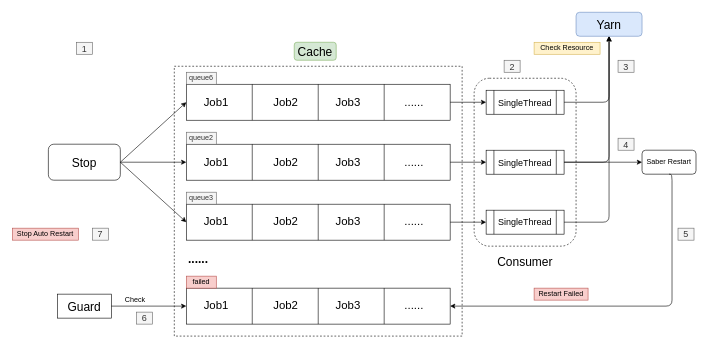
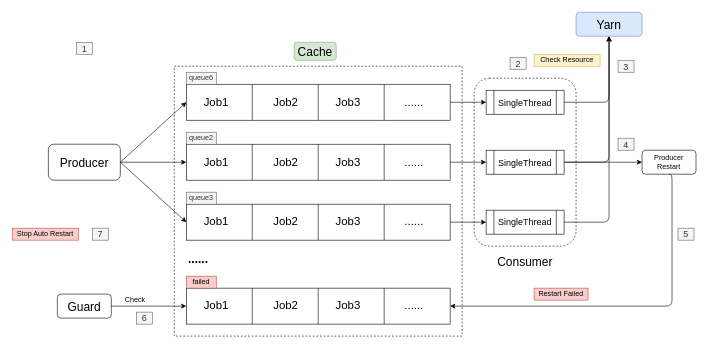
  <mxCell id="0" />
  <mxCell id="1" parent="0" />
  <mxCell id="2" value="" style="rounded=0;whiteSpace=wrap;html=1;dashed=1;" parent="1" vertex="1"><mxGeometry x="290" y="110" width="480" height="450" as="geometry" /></mxCell>
  <mxCell id="3" value="" style="rounded=1;whiteSpace=wrap;html=1;dashed=1;" parent="1" vertex="1"><mxGeometry x="790" y="130" width="170" height="280" as="geometry" /></mxCell>
- <mxCell id="4" value="&lt;font style=&quot;font-size: 20px&quot;&gt;Stop&lt;/font&gt;" style="rounded=1;whiteSpace=wrap;html=1;" parent="1" vertex="1"><mxGeometry x="80" y="240" width="120" height="60" as="geometry" /></mxCell>
+ <mxCell id="4" value="&lt;font style=&quot;font-size: 20px&quot;&gt;Producer&lt;/font&gt;" style="rounded=1;whiteSpace=wrap;html=1;" parent="1" vertex="1"><mxGeometry x="80" y="240" width="120" height="60" as="geometry" /></mxCell>
  <mxCell id="5" value="" style="group" parent="1" vertex="1" connectable="0"><mxGeometry x="310" y="120" width="440" height="80" as="geometry" /></mxCell>
  <mxCell id="6" value="" style="rounded=0;whiteSpace=wrap;html=1;" parent="5" vertex="1"><mxGeometry y="20" width="440" height="60" as="geometry" /></mxCell>
  <mxCell id="7" value="" style="endArrow=none;html=1;entryX=0.25;entryY=0;entryDx=0;entryDy=0;exitX=0.25;exitY=1;exitDx=0;exitDy=0;" parent="5" source="6" target="6" edge="1"><mxGeometry width="50" height="50" relative="1" as="geometry"><mxPoint x="80" y="170" as="sourcePoint" /><mxPoint x="130" y="120" as="targetPoint" /></mxGeometry></mxCell>
  <mxCell id="8" value="" style="endArrow=none;html=1;entryX=0.5;entryY=0;entryDx=0;entryDy=0;exitX=0.5;exitY=1;exitDx=0;exitDy=0;" parent="5" source="6" target="6" edge="1"><mxGeometry width="50" height="50" relative="1" as="geometry"><mxPoint x="120" y="90" as="sourcePoint" /><mxPoint x="120.0" y="30" as="targetPoint" /></mxGeometry></mxCell>
  <mxCell id="9" value="" style="endArrow=none;html=1;entryX=0.75;entryY=0;entryDx=0;entryDy=0;" parent="5" target="6" edge="1"><mxGeometry width="50" height="50" relative="1" as="geometry"><mxPoint x="330" y="80" as="sourcePoint" /><mxPoint x="230" y="30" as="targetPoint" /></mxGeometry></mxCell>
  <mxCell id="10" value="&lt;font style=&quot;font-size: 19px&quot;&gt;Job1&lt;/font&gt;" style="text;html=1;strokeColor=none;fillColor=none;align=center;verticalAlign=middle;whiteSpace=wrap;rounded=0;" parent="5" vertex="1"><mxGeometry x="30" y="40" width="40" height="20" as="geometry" /></mxCell>
  <mxCell id="11" value="&lt;font style=&quot;font-size: 19px&quot;&gt;Job2&lt;/font&gt;" style="text;html=1;strokeColor=none;fillColor=none;align=center;verticalAlign=middle;whiteSpace=wrap;rounded=0;" parent="5" vertex="1"><mxGeometry x="146" y="40" width="40" height="20" as="geometry" /></mxCell>
  <mxCell id="12" value="&lt;font style=&quot;font-size: 19px&quot;&gt;Job3&lt;/font&gt;" style="text;html=1;strokeColor=none;fillColor=none;align=center;verticalAlign=middle;whiteSpace=wrap;rounded=0;" parent="5" vertex="1"><mxGeometry x="250" y="40" width="40" height="20" as="geometry" /></mxCell>
  <mxCell id="13" value="&lt;font style=&quot;font-size: 19px&quot;&gt;......&lt;/font&gt;" style="text;html=1;strokeColor=none;fillColor=none;align=center;verticalAlign=middle;whiteSpace=wrap;rounded=0;" parent="5" vertex="1"><mxGeometry x="360" y="40" width="40" height="20" as="geometry" /></mxCell>
  <mxCell id="14" value="queue6" style="rounded=0;whiteSpace=wrap;html=1;fillColor=#f5f5f5;strokeColor=#666666;fontColor=#333333;" parent="5" vertex="1"><mxGeometry width="50" height="20" as="geometry" /></mxCell>
  <mxCell id="15" value="" style="group" parent="1" vertex="1" connectable="0"><mxGeometry x="310" y="220" width="440" height="80" as="geometry" /></mxCell>
  <mxCell id="16" value="" style="rounded=0;whiteSpace=wrap;html=1;" parent="15" vertex="1"><mxGeometry y="20" width="440" height="60" as="geometry" /></mxCell>
  <mxCell id="17" value="" style="endArrow=none;html=1;entryX=0.25;entryY=0;entryDx=0;entryDy=0;exitX=0.25;exitY=1;exitDx=0;exitDy=0;" parent="15" source="16" target="16" edge="1"><mxGeometry width="50" height="50" relative="1" as="geometry"><mxPoint x="80" y="170" as="sourcePoint" /><mxPoint x="130" y="120" as="targetPoint" /></mxGeometry></mxCell>
  <mxCell id="18" value="" style="endArrow=none;html=1;entryX=0.5;entryY=0;entryDx=0;entryDy=0;exitX=0.5;exitY=1;exitDx=0;exitDy=0;" parent="15" source="16" target="16" edge="1"><mxGeometry width="50" height="50" relative="1" as="geometry"><mxPoint x="120" y="90" as="sourcePoint" /><mxPoint x="120.0" y="30" as="targetPoint" /></mxGeometry></mxCell>
  <mxCell id="19" value="" style="endArrow=none;html=1;entryX=0.75;entryY=0;entryDx=0;entryDy=0;" parent="15" target="16" edge="1"><mxGeometry width="50" height="50" relative="1" as="geometry"><mxPoint x="330" y="80" as="sourcePoint" /><mxPoint x="230" y="30" as="targetPoint" /></mxGeometry></mxCell>
  <mxCell id="20" value="&lt;font style=&quot;font-size: 19px&quot;&gt;Job1&lt;/font&gt;" style="text;html=1;strokeColor=none;fillColor=none;align=center;verticalAlign=middle;whiteSpace=wrap;rounded=0;" parent="15" vertex="1"><mxGeometry x="30" y="40" width="40" height="20" as="geometry" /></mxCell>
  <mxCell id="21" value="&lt;font style=&quot;font-size: 19px&quot;&gt;Job2&lt;/font&gt;" style="text;html=1;strokeColor=none;fillColor=none;align=center;verticalAlign=middle;whiteSpace=wrap;rounded=0;" parent="15" vertex="1"><mxGeometry x="146" y="40" width="40" height="20" as="geometry" /></mxCell>
  <mxCell id="22" value="&lt;font style=&quot;font-size: 19px&quot;&gt;Job3&lt;/font&gt;" style="text;html=1;strokeColor=none;fillColor=none;align=center;verticalAlign=middle;whiteSpace=wrap;rounded=0;" parent="15" vertex="1"><mxGeometry x="250" y="40" width="40" height="20" as="geometry" /></mxCell>
  <mxCell id="23" value="&lt;font style=&quot;font-size: 19px&quot;&gt;......&lt;/font&gt;" style="text;html=1;strokeColor=none;fillColor=none;align=center;verticalAlign=middle;whiteSpace=wrap;rounded=0;" parent="15" vertex="1"><mxGeometry x="360" y="40" width="40" height="20" as="geometry" /></mxCell>
  <mxCell id="24" value="queue2" style="rounded=0;whiteSpace=wrap;html=1;fillColor=#f5f5f5;strokeColor=#666666;fontColor=#333333;" parent="15" vertex="1"><mxGeometry width="50" height="20" as="geometry" /></mxCell>
  <mxCell id="25" value="" style="group" parent="1" vertex="1" connectable="0"><mxGeometry x="310" y="320" width="440" height="80" as="geometry" /></mxCell>
  <mxCell id="26" value="" style="rounded=0;whiteSpace=wrap;html=1;" parent="25" vertex="1"><mxGeometry y="20" width="440" height="60" as="geometry" /></mxCell>
  <mxCell id="27" value="" style="endArrow=none;html=1;entryX=0.25;entryY=0;entryDx=0;entryDy=0;exitX=0.25;exitY=1;exitDx=0;exitDy=0;" parent="25" source="26" target="26" edge="1"><mxGeometry width="50" height="50" relative="1" as="geometry"><mxPoint x="80" y="170" as="sourcePoint" /><mxPoint x="130" y="120" as="targetPoint" /></mxGeometry></mxCell>
  <mxCell id="28" value="" style="endArrow=none;html=1;entryX=0.5;entryY=0;entryDx=0;entryDy=0;exitX=0.5;exitY=1;exitDx=0;exitDy=0;" parent="25" source="26" target="26" edge="1"><mxGeometry width="50" height="50" relative="1" as="geometry"><mxPoint x="120" y="90" as="sourcePoint" /><mxPoint x="120.0" y="30" as="targetPoint" /></mxGeometry></mxCell>
  <mxCell id="29" value="" style="endArrow=none;html=1;entryX=0.75;entryY=0;entryDx=0;entryDy=0;" parent="25" target="26" edge="1"><mxGeometry width="50" height="50" relative="1" as="geometry"><mxPoint x="330" y="80" as="sourcePoint" /><mxPoint x="230" y="30" as="targetPoint" /></mxGeometry></mxCell>
  <mxCell id="30" value="&lt;font style=&quot;font-size: 19px&quot;&gt;Job1&lt;/font&gt;" style="text;html=1;strokeColor=none;fillColor=none;align=center;verticalAlign=middle;whiteSpace=wrap;rounded=0;" parent="25" vertex="1"><mxGeometry x="30" y="40" width="40" height="20" as="geometry" /></mxCell>
  <mxCell id="31" value="&lt;font style=&quot;font-size: 19px&quot;&gt;Job2&lt;/font&gt;" style="text;html=1;strokeColor=none;fillColor=none;align=center;verticalAlign=middle;whiteSpace=wrap;rounded=0;" parent="25" vertex="1"><mxGeometry x="146" y="40" width="40" height="20" as="geometry" /></mxCell>
  <mxCell id="32" value="&lt;font style=&quot;font-size: 19px&quot;&gt;Job3&lt;/font&gt;" style="text;html=1;strokeColor=none;fillColor=none;align=center;verticalAlign=middle;whiteSpace=wrap;rounded=0;" parent="25" vertex="1"><mxGeometry x="250" y="40" width="40" height="20" as="geometry" /></mxCell>
  <mxCell id="33" value="&lt;font style=&quot;font-size: 19px&quot;&gt;......&lt;/font&gt;" style="text;html=1;strokeColor=none;fillColor=none;align=center;verticalAlign=middle;whiteSpace=wrap;rounded=0;" parent="25" vertex="1"><mxGeometry x="360" y="40" width="40" height="20" as="geometry" /></mxCell>
  <mxCell id="34" value="queue3" style="rounded=0;whiteSpace=wrap;html=1;fillColor=#f5f5f5;strokeColor=#666666;fontColor=#333333;" parent="25" vertex="1"><mxGeometry width="50" height="20" as="geometry" /></mxCell>
  <mxCell id="35" value="&lt;font style=&quot;font-size: 20px&quot;&gt;&lt;b&gt;......&lt;/b&gt;&lt;/font&gt;" style="text;html=1;strokeColor=none;fillColor=none;align=center;verticalAlign=middle;whiteSpace=wrap;rounded=0;" parent="1" vertex="1"><mxGeometry x="310" y="420" width="40" height="20" as="geometry" /></mxCell>
  <mxCell id="36" value="" style="endArrow=classic;html=1;exitX=1;exitY=0.5;exitDx=0;exitDy=0;entryX=0;entryY=0.5;entryDx=0;entryDy=0;" parent="1" source="4" target="6" edge="1"><mxGeometry width="50" height="50" relative="1" as="geometry"><mxPoint x="230" y="400" as="sourcePoint" /><mxPoint x="280" y="350" as="targetPoint" /></mxGeometry></mxCell>
  <mxCell id="37" value="" style="endArrow=classic;html=1;exitX=1;exitY=0.5;exitDx=0;exitDy=0;entryX=0;entryY=0.5;entryDx=0;entryDy=0;" parent="1" source="4" target="16" edge="1"><mxGeometry width="50" height="50" relative="1" as="geometry"><mxPoint x="240" y="400" as="sourcePoint" /><mxPoint x="290" y="350" as="targetPoint" /></mxGeometry></mxCell>
  <mxCell id="38" value="" style="endArrow=classic;html=1;entryX=0;entryY=0.5;entryDx=0;entryDy=0;exitX=1;exitY=0.5;exitDx=0;exitDy=0;" parent="1" source="4" target="26" edge="1"><mxGeometry width="50" height="50" relative="1" as="geometry"><mxPoint x="110" y="270" as="sourcePoint" /><mxPoint x="270" y="360" as="targetPoint" /></mxGeometry></mxCell>
  <mxCell id="39" value="&lt;font style=&quot;font-size: 15px&quot;&gt;SingleThread&lt;/font&gt;" style="shape=process;whiteSpace=wrap;html=1;backgroundOutline=1;" parent="1" vertex="1"><mxGeometry x="810" y="150" width="130" height="40" as="geometry" /></mxCell>
  <mxCell id="40" value="" style="endArrow=classic;html=1;exitX=1;exitY=0.5;exitDx=0;exitDy=0;entryX=0;entryY=0.5;entryDx=0;entryDy=0;" parent="1" source="6" target="39" edge="1"><mxGeometry width="50" height="50" relative="1" as="geometry"><mxPoint x="810" y="300" as="sourcePoint" /><mxPoint x="860" y="250" as="targetPoint" /></mxGeometry></mxCell>
  <mxCell id="41" value="&lt;font style=&quot;font-size: 15px&quot;&gt;SingleThread&lt;/font&gt;" style="shape=process;whiteSpace=wrap;html=1;backgroundOutline=1;" parent="1" vertex="1"><mxGeometry x="810" y="250" width="130" height="40" as="geometry" /></mxCell>
  <mxCell id="42" value="&lt;font style=&quot;font-size: 15px&quot;&gt;SingleThread&lt;/font&gt;" style="shape=process;whiteSpace=wrap;html=1;backgroundOutline=1;" parent="1" vertex="1"><mxGeometry x="810" y="350" width="130" height="40" as="geometry" /></mxCell>
  <mxCell id="43" value="" style="endArrow=classic;html=1;exitX=1;exitY=0.5;exitDx=0;exitDy=0;entryX=0;entryY=0.5;entryDx=0;entryDy=0;" parent="1" source="16" target="41" edge="1"><mxGeometry width="50" height="50" relative="1" as="geometry"><mxPoint x="780" y="360" as="sourcePoint" /><mxPoint x="830" y="310" as="targetPoint" /></mxGeometry></mxCell>
  <mxCell id="44" value="" style="endArrow=classic;html=1;exitX=1;exitY=0.5;exitDx=0;exitDy=0;" parent="1" source="26" target="42" edge="1"><mxGeometry width="50" height="50" relative="1" as="geometry"><mxPoint x="810" y="460" as="sourcePoint" /><mxPoint x="860" y="410" as="targetPoint" /></mxGeometry></mxCell>
  <mxCell id="45" value="&lt;font style=&quot;font-size: 20px&quot;&gt;Yarn&lt;/font&gt;" style="rounded=1;whiteSpace=wrap;html=1;fillColor=#dae8fc;strokeColor=#6c8ebf;" parent="1" vertex="1"><mxGeometry x="960" y="20" width="110" height="40" as="geometry" /></mxCell>
  <mxCell id="46" value="" style="edgeStyle=segmentEdgeStyle;endArrow=classic;html=1;exitX=1;exitY=0.5;exitDx=0;exitDy=0;entryX=0.5;entryY=1;entryDx=0;entryDy=0;" parent="1" source="42" target="45" edge="1"><mxGeometry width="50" height="50" relative="1" as="geometry"><mxPoint x="980" y="380" as="sourcePoint" /><mxPoint x="1030" y="330" as="targetPoint" /></mxGeometry></mxCell>
  <mxCell id="47" value="" style="edgeStyle=segmentEdgeStyle;endArrow=classic;html=1;entryX=0.5;entryY=1;entryDx=0;entryDy=0;" parent="1" source="41" target="45" edge="1"><mxGeometry width="50" height="50" relative="1" as="geometry"><mxPoint x="1050" y="270" as="sourcePoint" /><mxPoint x="1100" y="220" as="targetPoint" /></mxGeometry></mxCell>
  <mxCell id="48" value="" style="edgeStyle=segmentEdgeStyle;endArrow=classic;html=1;exitX=1;exitY=0.5;exitDx=0;exitDy=0;entryX=0.5;entryY=1;entryDx=0;entryDy=0;" parent="1" source="39" target="45" edge="1"><mxGeometry width="50" height="50" relative="1" as="geometry"><mxPoint x="1070" y="160" as="sourcePoint" /><mxPoint x="1120" y="110" as="targetPoint" /></mxGeometry></mxCell>
- <mxCell id="49" value="Check Resource" style="text;html=1;strokeColor=#d6b656;fillColor=#fff2cc;align=center;verticalAlign=middle;whiteSpace=wrap;rounded=0;" parent="1" vertex="1"><mxGeometry x="890" y="70" width="110" height="20" as="geometry" /></mxCell>
+ <mxCell id="49" value="Check Resource" style="text;html=1;strokeColor=#d6b656;fillColor=#fff2cc;align=center;verticalAlign=middle;whiteSpace=wrap;rounded=0;" parent="1" vertex="1"><mxGeometry x="890" y="90" width="110" height="20" as="geometry" /></mxCell>
  <mxCell id="50" value="&lt;font style=&quot;font-size: 20px&quot;&gt;Consumer&lt;/font&gt;" style="text;html=1;strokeColor=none;fillColor=none;align=center;verticalAlign=middle;whiteSpace=wrap;rounded=0;dashed=1;" parent="1" vertex="1"><mxGeometry x="825" y="420" width="100" height="30" as="geometry" /></mxCell>
- <mxCell id="51" value="Saber Restart" style="rounded=1;whiteSpace=wrap;html=1;" parent="1" vertex="1"><mxGeometry x="1070" y="250" width="90" height="40" as="geometry" /></mxCell>
+ <mxCell id="51" value="Producer Restart" style="rounded=1;whiteSpace=wrap;html=1;" parent="1" vertex="1"><mxGeometry x="1070" y="250" width="90" height="40" as="geometry" /></mxCell>
  <mxCell id="52" value="" style="endArrow=classic;html=1;exitX=1;exitY=0.5;exitDx=0;exitDy=0;entryX=0;entryY=0.5;entryDx=0;entryDy=0;" parent="1" source="41" target="51" edge="1"><mxGeometry width="50" height="50" relative="1" as="geometry"><mxPoint x="1120" y="350" as="sourcePoint" /><mxPoint x="1170" y="300" as="targetPoint" /></mxGeometry></mxCell>
  <mxCell id="53" value="" style="group" parent="1" vertex="1" connectable="0"><mxGeometry x="310" y="460" width="440" height="80" as="geometry" /></mxCell>
  <mxCell id="54" value="" style="rounded=0;whiteSpace=wrap;html=1;" parent="53" vertex="1"><mxGeometry y="20" width="440" height="60" as="geometry" /></mxCell>
  <mxCell id="55" value="" style="endArrow=none;html=1;entryX=0.25;entryY=0;entryDx=0;entryDy=0;exitX=0.25;exitY=1;exitDx=0;exitDy=0;" parent="53" source="54" target="54" edge="1"><mxGeometry width="50" height="50" relative="1" as="geometry"><mxPoint x="80" y="170" as="sourcePoint" /><mxPoint x="130" y="120" as="targetPoint" /></mxGeometry></mxCell>
  <mxCell id="56" value="" style="endArrow=none;html=1;entryX=0.5;entryY=0;entryDx=0;entryDy=0;exitX=0.5;exitY=1;exitDx=0;exitDy=0;" parent="53" source="54" target="54" edge="1"><mxGeometry width="50" height="50" relative="1" as="geometry"><mxPoint x="120" y="90" as="sourcePoint" /><mxPoint x="120.0" y="30" as="targetPoint" /></mxGeometry></mxCell>
  <mxCell id="57" value="" style="endArrow=none;html=1;entryX=0.75;entryY=0;entryDx=0;entryDy=0;" parent="53" target="54" edge="1"><mxGeometry width="50" height="50" relative="1" as="geometry"><mxPoint x="330" y="80" as="sourcePoint" /><mxPoint x="230" y="30" as="targetPoint" /></mxGeometry></mxCell>
  <mxCell id="58" value="&lt;font style=&quot;font-size: 19px&quot;&gt;Job1&lt;/font&gt;" style="text;html=1;strokeColor=none;fillColor=none;align=center;verticalAlign=middle;whiteSpace=wrap;rounded=0;" parent="53" vertex="1"><mxGeometry x="30" y="40" width="40" height="20" as="geometry" /></mxCell>
  <mxCell id="59" value="&lt;font style=&quot;font-size: 19px&quot;&gt;Job2&lt;/font&gt;" style="text;html=1;strokeColor=none;fillColor=none;align=center;verticalAlign=middle;whiteSpace=wrap;rounded=0;" parent="53" vertex="1"><mxGeometry x="146" y="40" width="40" height="20" as="geometry" /></mxCell>
  <mxCell id="60" value="&lt;font style=&quot;font-size: 19px&quot;&gt;Job3&lt;/font&gt;" style="text;html=1;strokeColor=none;fillColor=none;align=center;verticalAlign=middle;whiteSpace=wrap;rounded=0;" parent="53" vertex="1"><mxGeometry x="250" y="40" width="40" height="20" as="geometry" /></mxCell>
  <mxCell id="61" value="&lt;font style=&quot;font-size: 19px&quot;&gt;......&lt;/font&gt;" style="text;html=1;strokeColor=none;fillColor=none;align=center;verticalAlign=middle;whiteSpace=wrap;rounded=0;" parent="53" vertex="1"><mxGeometry x="360" y="40" width="40" height="20" as="geometry" /></mxCell>
  <mxCell id="62" value="failed" style="rounded=0;whiteSpace=wrap;html=1;fillColor=#f8cecc;strokeColor=#b85450;" parent="53" vertex="1"><mxGeometry width="50" height="20" as="geometry" /></mxCell>
  <mxCell id="63" value="" style="edgeStyle=segmentEdgeStyle;endArrow=classic;html=1;exitX=0.5;exitY=1;exitDx=0;exitDy=0;" parent="1" source="51" target="54" edge="1"><mxGeometry width="50" height="50" relative="1" as="geometry"><mxPoint x="1100" y="370" as="sourcePoint" /><mxPoint x="1090" y="390" as="targetPoint" /><Array as="points"><mxPoint x="1120" y="290" /><mxPoint x="1120" y="510" /></Array></mxGeometry></mxCell>
  <mxCell id="64" value="Restart Failed" style="text;html=1;strokeColor=#b85450;fillColor=#f8cecc;align=center;verticalAlign=middle;whiteSpace=wrap;rounded=0;" parent="1" vertex="1"><mxGeometry x="890" y="480" width="90" height="20" as="geometry" /></mxCell>
- <mxCell id="65" value="&lt;font style=&quot;font-size: 20px&quot;&gt;Guard&lt;/font&gt;" style="whiteSpace=wrap;html=1;rounded=0;" parent="1" vertex="1"><mxGeometry x="95" y="490" width="90" height="40" as="geometry" /></mxCell>
+ <mxCell id="65" value="&lt;font style=&quot;font-size: 20px&quot;&gt;Guard&lt;/font&gt;" style="rounded=1;whiteSpace=wrap;html=1;" parent="1" vertex="1"><mxGeometry x="95" y="490" width="90" height="40" as="geometry" /></mxCell>
  <mxCell id="66" value="" style="endArrow=classic;html=1;exitX=1;exitY=0.5;exitDx=0;exitDy=0;" parent="1" source="65" target="54" edge="1"><mxGeometry width="50" height="50" relative="1" as="geometry"><mxPoint x="210" y="610" as="sourcePoint" /><mxPoint x="260" y="560" as="targetPoint" /></mxGeometry></mxCell>
  <mxCell id="67" value="Check" style="text;html=1;strokeColor=none;fillColor=none;align=center;verticalAlign=middle;whiteSpace=wrap;rounded=0;" parent="1" vertex="1"><mxGeometry x="205" y="490" width="40" height="20" as="geometry" /></mxCell>
  <mxCell id="68" value="Stop Auto Restart" style="text;html=1;strokeColor=#b85450;fillColor=#f8cecc;align=center;verticalAlign=middle;whiteSpace=wrap;rounded=0;" parent="1" vertex="1"><mxGeometry x="20" y="380" width="110" height="20" as="geometry" /></mxCell>
  <mxCell id="69" value="&lt;font style=&quot;font-size: 20px&quot;&gt;Cache&lt;/font&gt;" style="whiteSpace=wrap;html=1;fillColor=#d5e8d4;strokeColor=#82b366;rounded=1;" parent="1" vertex="1"><mxGeometry x="490" y="70" width="70" height="30" as="geometry" /></mxCell>
  <mxCell id="70" value="&lt;font style=&quot;font-size: 15px&quot;&gt;1&lt;/font&gt;" style="text;html=1;fillColor=#f5f5f5;align=center;verticalAlign=middle;whiteSpace=wrap;rounded=0;strokeColor=#666666;fontColor=#333333;" parent="1" vertex="1"><mxGeometry x="126.66" y="70" width="26.67" height="20" as="geometry" /></mxCell>
- <mxCell id="71" value="&lt;font style=&quot;font-size: 15px&quot;&gt;2&lt;/font&gt;" style="text;html=1;fillColor=#f5f5f5;align=center;verticalAlign=middle;whiteSpace=wrap;rounded=0;strokeColor=#666666;fontColor=#333333;" parent="1" vertex="1"><mxGeometry x="840" y="100" width="26.67" height="20" as="geometry" /></mxCell>
+ <mxCell id="71" value="&lt;font style=&quot;font-size: 15px&quot;&gt;2&lt;/font&gt;" style="text;html=1;fillColor=#f5f5f5;align=center;verticalAlign=middle;whiteSpace=wrap;rounded=0;strokeColor=#666666;fontColor=#333333;" parent="1" vertex="1"><mxGeometry x="850" y="95" width="26.67" height="20" as="geometry" /></mxCell>
  <mxCell id="72" value="&lt;font style=&quot;font-size: 15px&quot;&gt;3&lt;/font&gt;" style="text;html=1;fillColor=#f5f5f5;align=center;verticalAlign=middle;whiteSpace=wrap;rounded=0;strokeColor=#666666;fontColor=#333333;" parent="1" vertex="1"><mxGeometry x="1030" y="100" width="26.67" height="20" as="geometry" /></mxCell>
  <mxCell id="73" value="&lt;font style=&quot;font-size: 15px&quot;&gt;4&lt;/font&gt;" style="text;html=1;fillColor=#f5f5f5;align=center;verticalAlign=middle;whiteSpace=wrap;rounded=0;strokeColor=#666666;fontColor=#333333;" parent="1" vertex="1"><mxGeometry x="1030" y="230" width="26.67" height="20" as="geometry" /></mxCell>
  <mxCell id="74" value="&lt;font style=&quot;font-size: 15px&quot;&gt;5&lt;/font&gt;" style="text;html=1;fillColor=#f5f5f5;align=center;verticalAlign=middle;whiteSpace=wrap;rounded=0;strokeColor=#666666;fontColor=#333333;" parent="1" vertex="1"><mxGeometry x="1130" y="380" width="26.67" height="20" as="geometry" /></mxCell>
  <mxCell id="75" value="&lt;font style=&quot;font-size: 15px&quot;&gt;6&lt;/font&gt;" style="text;html=1;fillColor=#f5f5f5;align=center;verticalAlign=middle;whiteSpace=wrap;rounded=0;strokeColor=#666666;fontColor=#333333;" parent="1" vertex="1"><mxGeometry x="226.66" y="520" width="26.67" height="20" as="geometry" /></mxCell>
  <mxCell id="76" value="&lt;font style=&quot;font-size: 15px&quot;&gt;7&lt;/font&gt;" style="text;html=1;fillColor=#f5f5f5;align=center;verticalAlign=middle;whiteSpace=wrap;rounded=0;strokeColor=#666666;fontColor=#333333;" parent="1" vertex="1"><mxGeometry x="153.33" y="380" width="26.67" height="20" as="geometry" /></mxCell>
